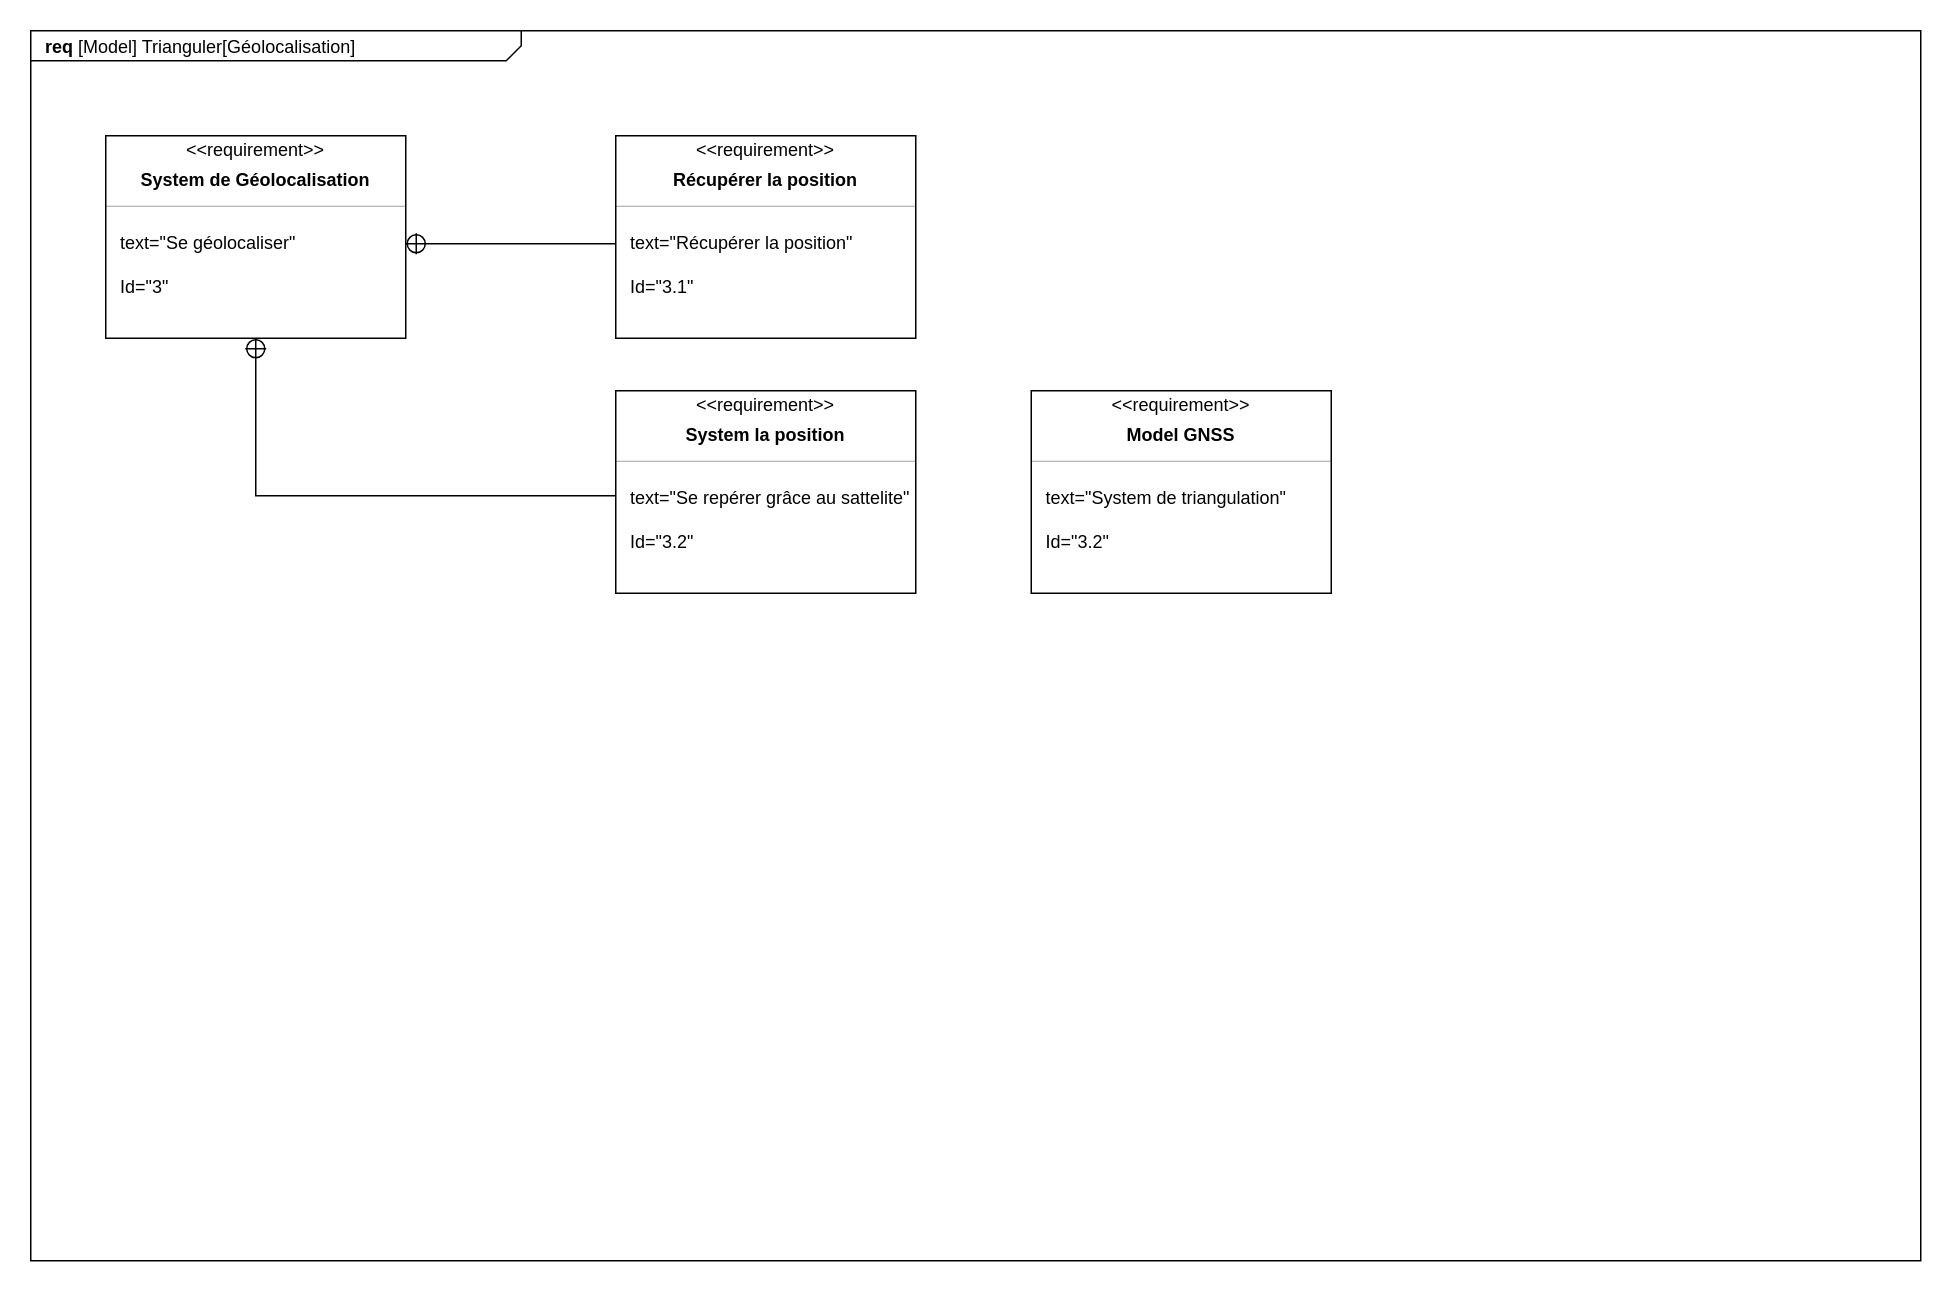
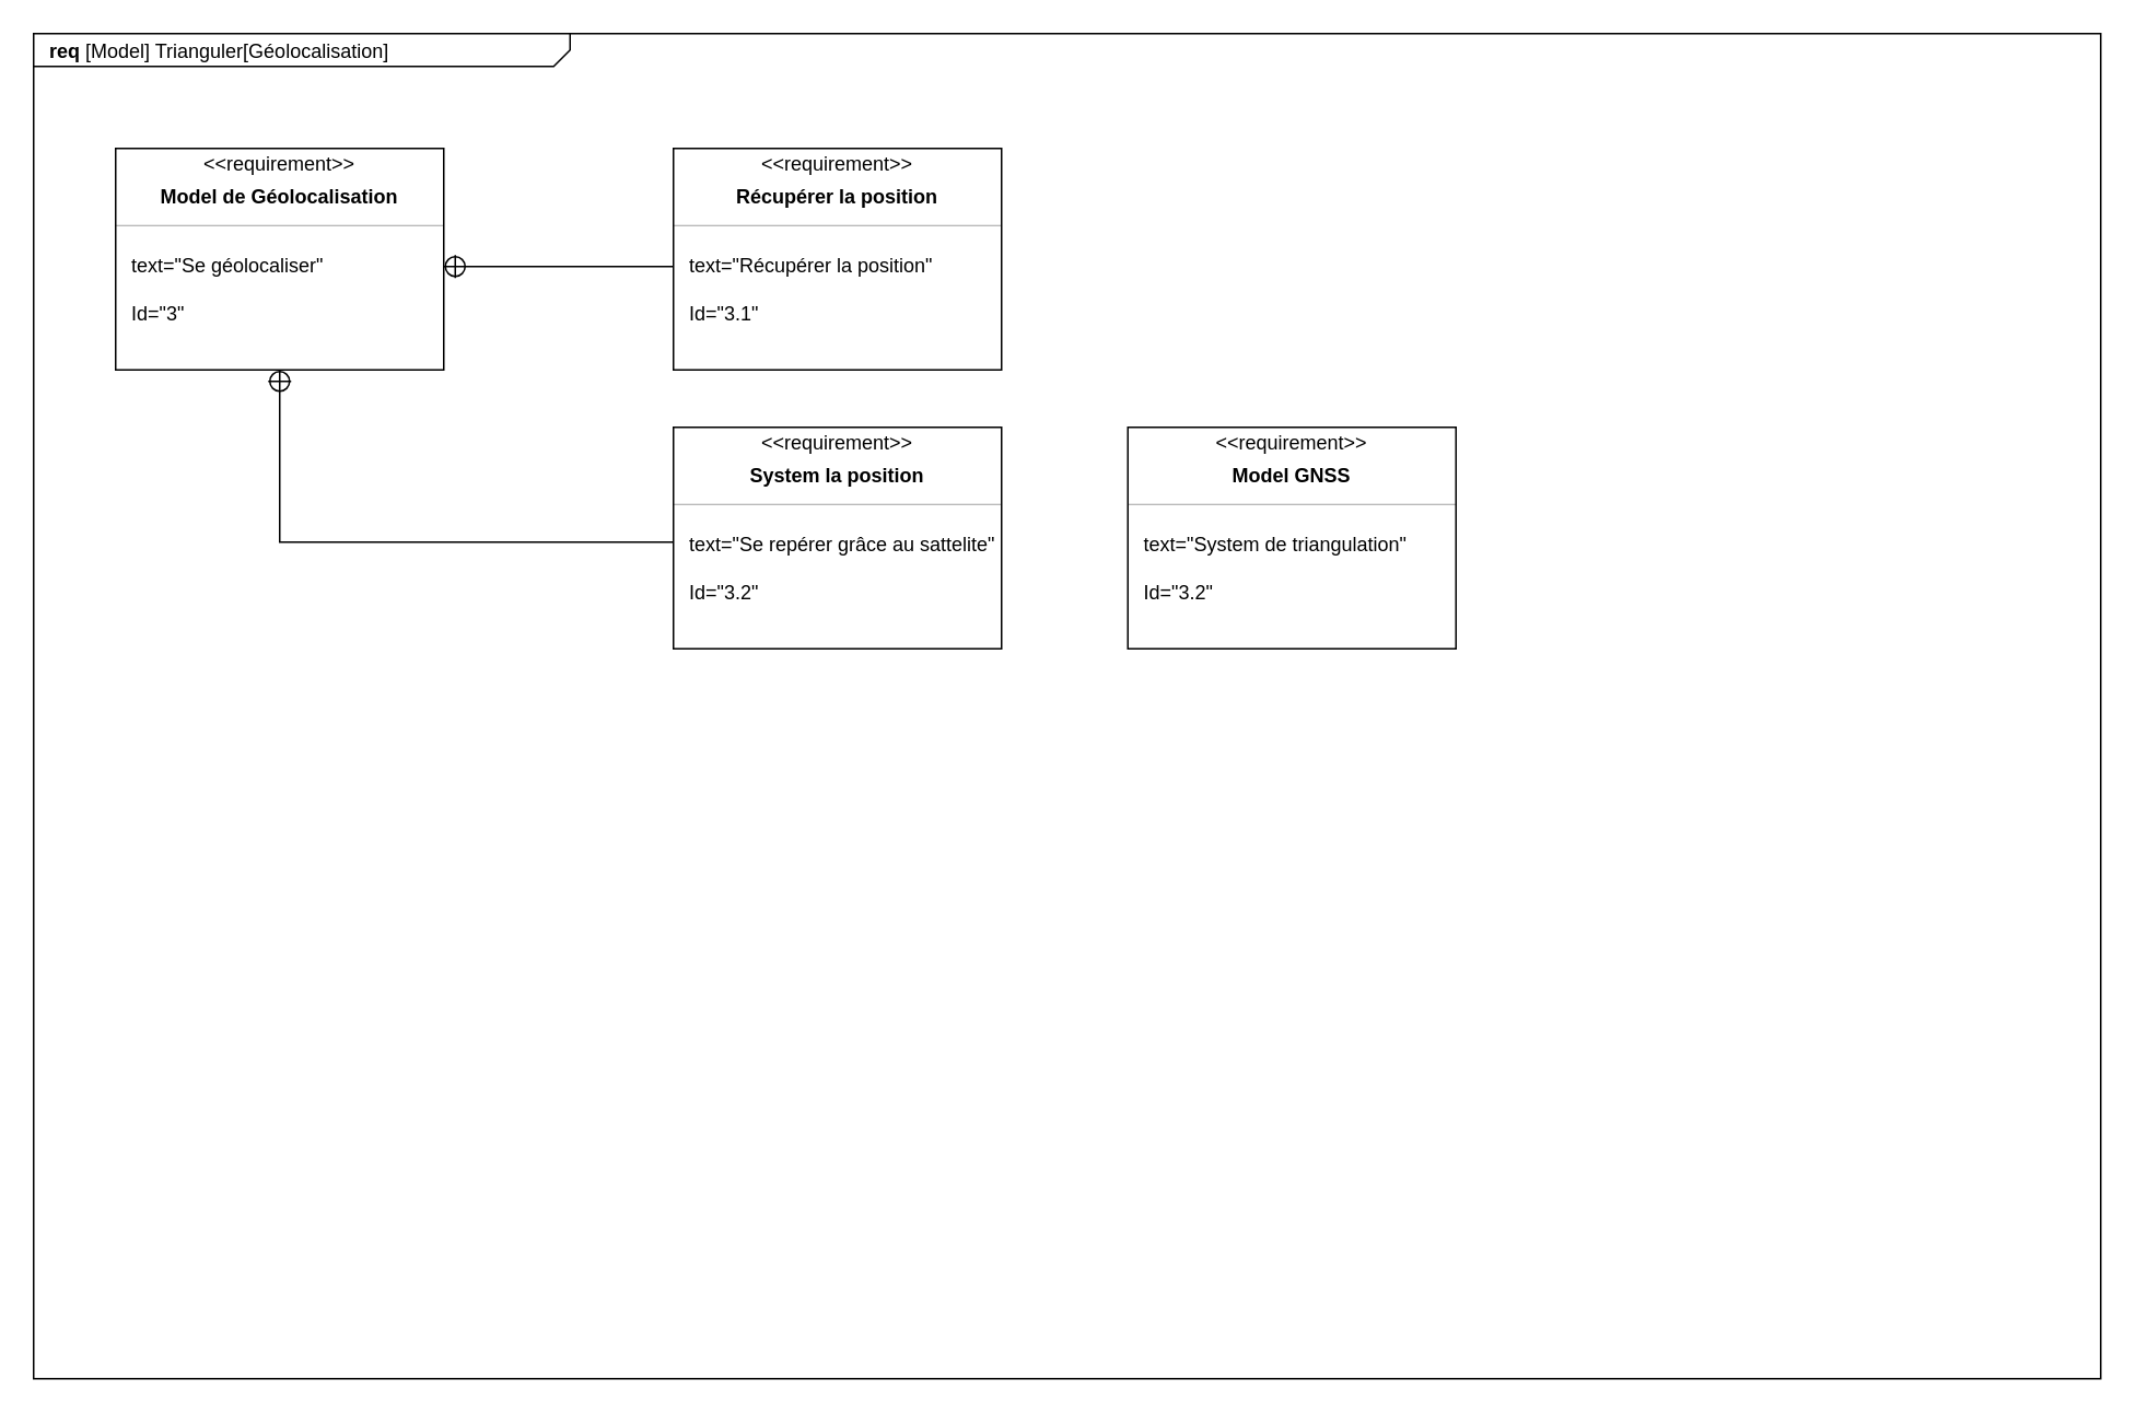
  <mxCell id="0" style=";html=1;" />
  <mxCell id="1" style=";html=1;" parent="0" />
  <mxCell id="2" value="&lt;p style=&quot;margin: 0px ; margin-top: 4px ; margin-left: 10px ; text-align: left&quot;&gt;&lt;b&gt;req&lt;/b&gt; [Model] Trianguler[Géolocalisation]&lt;/p&gt;" style="html=1;strokeWidth=1;shape=mxgraph.sysml.package;html=1;overflow=fill;whiteSpace=wrap;fillColor=none;gradientColor=none;fontSize=12;align=center;labelX=327.64;" parent="1" vertex="1"><mxGeometry x="20" y="20" width="1260" height="820" as="geometry" /></mxCell>
  <mxCell id="3" value="" style="fontStyle=1;align=center;verticalAlign=middle;childLayout=stackLayout;horizontal=1;horizontalStack=0;resizeParent=1;resizeParentMax=0;resizeLast=0;marginBottom=0;" parent="1" vertex="1"><mxGeometry x="70" width="200" height="135" as="geometry" y="90" /></mxCell>
  <mxCell id="4" value="&amp;lt;&amp;lt;requirement&amp;gt;&amp;gt;" style="html=1;align=center;spacing=0;verticalAlign=middle;strokeColor=none;fillColor=none;whiteSpace=wrap;spacingTop=3;" parent="3" vertex="1"><mxGeometry width="200" height="16" as="geometry" /></mxCell>
- <mxCell id="5" value="System de Géolocalisation" style="html=1;align=center;spacing=0;verticalAlign=middle;strokeColor=none;fillColor=none;whiteSpace=wrap;fontStyle=1" parent="3" vertex="1"><mxGeometry y="16" width="200" height="27" as="geometry" /></mxCell>
+ <mxCell id="5" value="Model de Géolocalisation" style="html=1;align=center;spacing=0;verticalAlign=middle;strokeColor=none;fillColor=none;whiteSpace=wrap;fontStyle=1" parent="3" vertex="1"><mxGeometry y="16" width="200" height="27" as="geometry" /></mxCell>
  <mxCell id="6" value="" style="line;strokeWidth=0.25;fillColor=none;align=left;verticalAlign=middle;spacingTop=-1;spacingLeft=3;spacingRight=3;rotatable=0;labelPosition=right;points=[];portConstraint=eastwest;" parent="3" vertex="1"><mxGeometry y="43" width="200" height="8" as="geometry" /></mxCell>
  <mxCell id="7" value="text=&quot;Se géolocaliser&quot;" style="html=1;align=left;spacing=0;verticalAlign=middle;strokeColor=none;fillColor=none;whiteSpace=wrap;spacingLeft=10;" parent="3" vertex="1"><mxGeometry y="51" width="200" height="42" as="geometry" /></mxCell>
  <mxCell id="8" value="Id=&quot;3&lt;span style=&quot;background-color: transparent; color: light-dark(rgb(0, 0, 0), rgb(255, 255, 255));&quot;&gt;&quot;&lt;/span&gt;" style="html=1;align=left;spacing=0;verticalAlign=middle;strokeColor=none;fillColor=none;whiteSpace=wrap;spacingLeft=10;" parent="3" vertex="1"><mxGeometry y="93" width="200" height="16" as="geometry" /></mxCell>
  <mxCell id="9" value="" style="html=1;align=center;spacing=0;verticalAlign=middle;strokeColor=none;fillColor=none;whiteSpace=wrap;" parent="3" vertex="1"><mxGeometry y="109" width="200" height="26" as="geometry" /></mxCell>
  <mxCell id="10" value="" style="rounded=0;html=1;labelBackgroundColor=none;endArrow=none;edgeStyle=elbowEdgeStyle;elbow=vertical;startArrow=sysMLPackCont;startSize=12;exitX=1;exitY=0.5;exitDx=0;exitDy=0;entryX=0;entryY=0.5;entryDx=0;entryDy=0;" parent="1" source="7" target="16" edge="1"><mxGeometry relative="1" as="geometry"><mxPoint x="750" y="-70" as="sourcePoint" /><mxPoint x="400" y="162" as="targetPoint" /><Array as="points" /></mxGeometry></mxCell>
  <mxCell id="11" value="" style="rounded=0;html=1;labelBackgroundColor=none;endArrow=none;edgeStyle=elbowEdgeStyle;elbow=vertical;startArrow=sysMLPackCont;startSize=12;entryX=0;entryY=0.5;entryDx=0;entryDy=0;exitX=0.5;exitY=1;exitDx=0;exitDy=0;" parent="1" source="9" target="23" edge="1"><mxGeometry relative="1" as="geometry"><mxPoint x="650" y="290" as="sourcePoint" /><mxPoint x="400" y="331.5" as="targetPoint" /><Array as="points"><mxPoint x="270" y="330" /></Array></mxGeometry></mxCell>
  <mxCell id="12" value="" style="fontStyle=1;align=center;verticalAlign=middle;childLayout=stackLayout;horizontal=1;horizontalStack=0;resizeParent=1;resizeParentMax=0;resizeLast=0;marginBottom=0;" vertex="1" parent="1"><mxGeometry x="410" width="200" height="135" as="geometry" y="90" /></mxCell>
  <mxCell id="13" value="&amp;lt;&amp;lt;requirement&amp;gt;&amp;gt;" style="html=1;align=center;spacing=0;verticalAlign=middle;strokeColor=none;fillColor=none;whiteSpace=wrap;spacingTop=3;" vertex="1" parent="12"><mxGeometry width="200" height="16" as="geometry" /></mxCell>
  <mxCell id="14" value="Récupérer la position" style="html=1;align=center;spacing=0;verticalAlign=middle;strokeColor=none;fillColor=none;whiteSpace=wrap;fontStyle=1" vertex="1" parent="12"><mxGeometry y="16" width="200" height="27" as="geometry" /></mxCell>
  <mxCell id="15" value="" style="line;strokeWidth=0.25;fillColor=none;align=left;verticalAlign=middle;spacingTop=-1;spacingLeft=3;spacingRight=3;rotatable=0;labelPosition=right;points=[];portConstraint=eastwest;" vertex="1" parent="12"><mxGeometry y="43" width="200" height="8" as="geometry" /></mxCell>
  <mxCell id="16" value="text=&quot;Récupérer la position&quot;" style="html=1;align=left;spacing=0;verticalAlign=middle;strokeColor=none;fillColor=none;whiteSpace=wrap;spacingLeft=10;" vertex="1" parent="12"><mxGeometry y="51" width="200" height="42" as="geometry" /></mxCell>
  <mxCell id="17" value="Id=&quot;3.1&lt;span style=&quot;background-color: transparent; color: light-dark(rgb(0, 0, 0), rgb(255, 255, 255));&quot;&gt;&quot;&lt;/span&gt;" style="html=1;align=left;spacing=0;verticalAlign=middle;strokeColor=none;fillColor=none;whiteSpace=wrap;spacingLeft=10;" vertex="1" parent="12"><mxGeometry y="93" width="200" height="16" as="geometry" /></mxCell>
  <mxCell id="18" value="" style="html=1;align=center;spacing=0;verticalAlign=middle;strokeColor=none;fillColor=none;whiteSpace=wrap;" vertex="1" parent="12"><mxGeometry y="109" width="200" height="26" as="geometry" /></mxCell>
  <mxCell id="19" value="" style="fontStyle=1;align=center;verticalAlign=middle;childLayout=stackLayout;horizontal=1;horizontalStack=0;resizeParent=1;resizeParentMax=0;resizeLast=0;marginBottom=0;" vertex="1" parent="1"><mxGeometry x="410" y="260" width="200" height="135" as="geometry" /></mxCell>
  <mxCell id="20" value="&amp;lt;&amp;lt;requirement&amp;gt;&amp;gt;" style="html=1;align=center;spacing=0;verticalAlign=middle;strokeColor=none;fillColor=none;whiteSpace=wrap;spacingTop=3;" vertex="1" parent="19"><mxGeometry width="200" height="16" as="geometry" /></mxCell>
  <mxCell id="21" value="System la position" style="html=1;align=center;spacing=0;verticalAlign=middle;strokeColor=none;fillColor=none;whiteSpace=wrap;fontStyle=1" vertex="1" parent="19"><mxGeometry y="16" width="200" height="27" as="geometry" /></mxCell>
  <mxCell id="22" value="" style="line;strokeWidth=0.25;fillColor=none;align=left;verticalAlign=middle;spacingTop=-1;spacingLeft=3;spacingRight=3;rotatable=0;labelPosition=right;points=[];portConstraint=eastwest;" vertex="1" parent="19"><mxGeometry y="43" width="200" height="8" as="geometry" /></mxCell>
  <mxCell id="23" value="text=&quot;Se repérer grâce au sattelite&quot;" style="html=1;align=left;spacing=0;verticalAlign=middle;strokeColor=none;fillColor=none;whiteSpace=wrap;spacingLeft=10;" vertex="1" parent="19"><mxGeometry y="51" width="200" height="42" as="geometry" /></mxCell>
  <mxCell id="24" value="Id=&quot;3.2&lt;span style=&quot;background-color: transparent; color: light-dark(rgb(0, 0, 0), rgb(255, 255, 255));&quot;&gt;&quot;&lt;/span&gt;" style="html=1;align=left;spacing=0;verticalAlign=middle;strokeColor=none;fillColor=none;whiteSpace=wrap;spacingLeft=10;" vertex="1" parent="19"><mxGeometry y="93" width="200" height="16" as="geometry" /></mxCell>
  <mxCell id="25" value="" style="html=1;align=center;spacing=0;verticalAlign=middle;strokeColor=none;fillColor=none;whiteSpace=wrap;" vertex="1" parent="19"><mxGeometry y="109" width="200" height="26" as="geometry" /></mxCell>
  <mxCell id="26" value="" style="fontStyle=1;align=center;verticalAlign=middle;childLayout=stackLayout;horizontal=1;horizontalStack=0;resizeParent=1;resizeParentMax=0;resizeLast=0;marginBottom=0;" vertex="1" parent="1"><mxGeometry x="687" y="260" width="200" height="135" as="geometry" /></mxCell>
  <mxCell id="27" value="&amp;lt;&amp;lt;requirement&amp;gt;&amp;gt;" style="html=1;align=center;spacing=0;verticalAlign=middle;strokeColor=none;fillColor=none;whiteSpace=wrap;spacingTop=3;" vertex="1" parent="26"><mxGeometry width="200" height="16" as="geometry" /></mxCell>
  <mxCell id="28" value="Model GNSS" style="html=1;align=center;spacing=0;verticalAlign=middle;strokeColor=none;fillColor=none;whiteSpace=wrap;fontStyle=1" vertex="1" parent="26"><mxGeometry y="16" width="200" height="27" as="geometry" /></mxCell>
  <mxCell id="29" value="" style="line;strokeWidth=0.25;fillColor=none;align=left;verticalAlign=middle;spacingTop=-1;spacingLeft=3;spacingRight=3;rotatable=0;labelPosition=right;points=[];portConstraint=eastwest;" vertex="1" parent="26"><mxGeometry y="43" width="200" height="8" as="geometry" /></mxCell>
  <mxCell id="30" value="text=&quot;System de triangulation&quot;" style="html=1;align=left;spacing=0;verticalAlign=middle;strokeColor=none;fillColor=none;whiteSpace=wrap;spacingLeft=10;" vertex="1" parent="26"><mxGeometry y="51" width="200" height="42" as="geometry" /></mxCell>
  <mxCell id="31" value="Id=&quot;3.2&lt;span style=&quot;background-color: transparent; color: light-dark(rgb(0, 0, 0), rgb(255, 255, 255));&quot;&gt;&quot;&lt;/span&gt;" style="html=1;align=left;spacing=0;verticalAlign=middle;strokeColor=none;fillColor=none;whiteSpace=wrap;spacingLeft=10;" vertex="1" parent="26"><mxGeometry y="93" width="200" height="16" as="geometry" /></mxCell>
  <mxCell id="32" value="" style="html=1;align=center;spacing=0;verticalAlign=middle;strokeColor=none;fillColor=none;whiteSpace=wrap;" vertex="1" parent="26"><mxGeometry y="109" width="200" height="26" as="geometry" /></mxCell>
